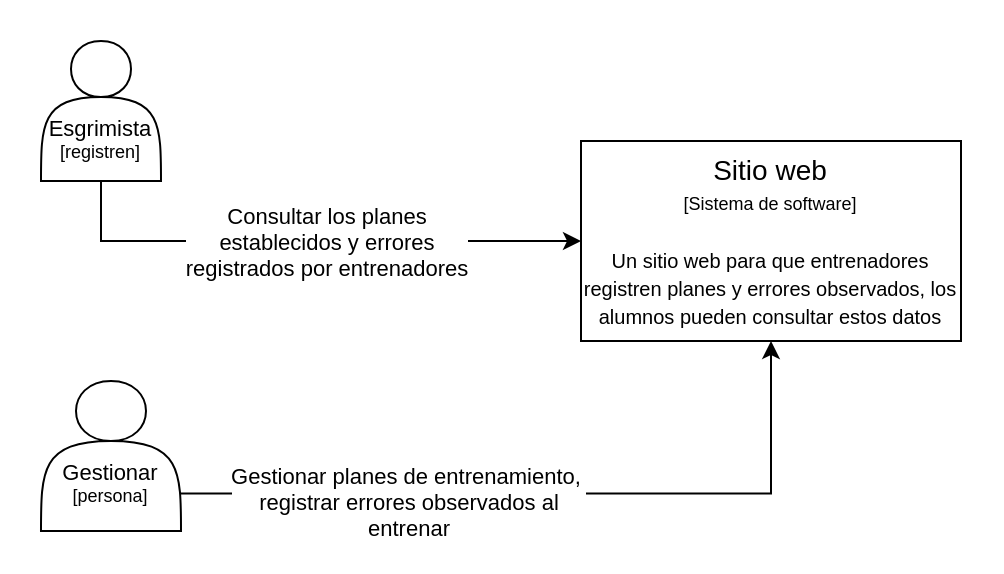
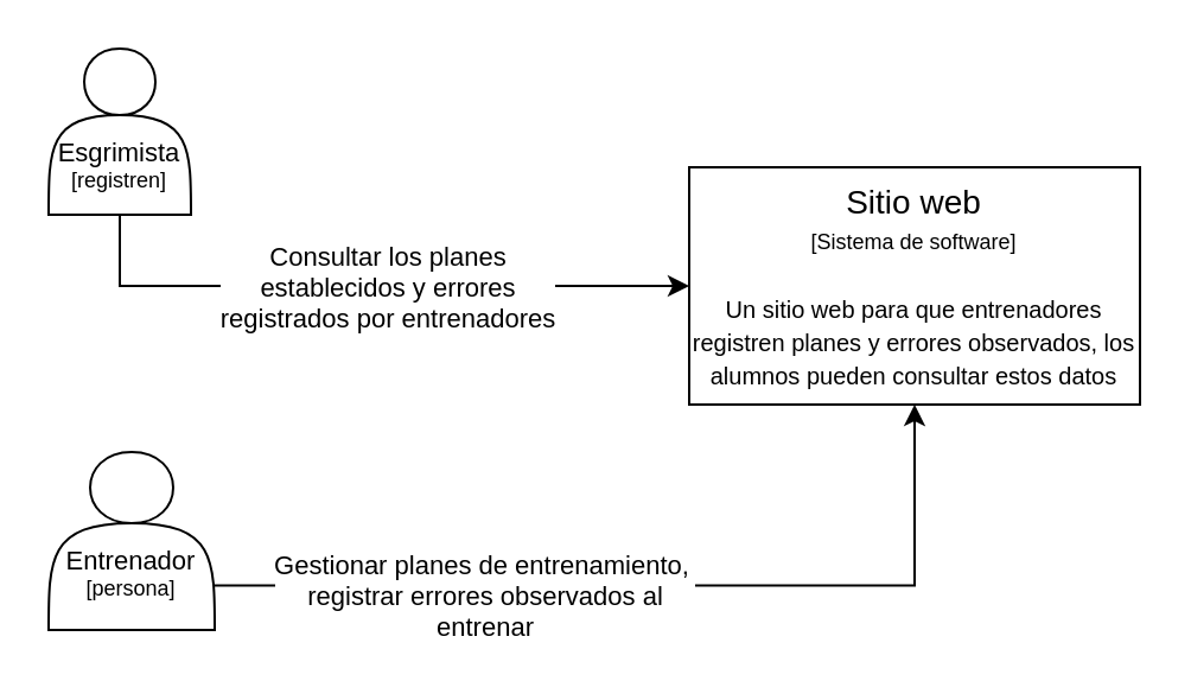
  <mxCell id="0" />
  <mxCell id="1" parent="0" />
  <mxCell id="2" style="edgeStyle=orthogonalEdgeStyle;rounded=0;orthogonalLoop=1;jettySize=auto;html=1;exitX=0.5;exitY=1;exitDx=0;exitDy=0;entryX=0;entryY=0.5;entryDx=0;entryDy=0;" parent="1" source="4" target="8" edge="1"><mxGeometry relative="1" as="geometry" /></mxCell>
  <mxCell id="3" value="Consultar los planes &lt;br style=&quot;font-size: 11px;&quot;&gt;establecidos y errores &lt;br style=&quot;font-size: 11px;&quot;&gt;registrados por entrenadores" style="edgeLabel;html=1;align=center;verticalAlign=middle;resizable=0;points=[];fontSize=11;" parent="2" vertex="1" connectable="0"><mxGeometry x="-0.462" y="1" relative="1" as="geometry"><mxPoint x="69" y="1" as="offset" /></mxGeometry></mxCell>
  <mxCell id="4" value="&lt;font style=&quot;font-size: 11px;&quot;&gt;Esgrimista&lt;/font&gt;&lt;br&gt;&lt;font style=&quot;font-size: 9px;&quot;&gt;[registren]&lt;/font&gt;" style="shape=actor;whiteSpace=wrap;html=1;fontSize=9;spacingTop=27;" parent="1" vertex="1"><mxGeometry x="20" y="20" width="60" height="70" as="geometry" /></mxCell>
  <mxCell id="5" style="edgeStyle=orthogonalEdgeStyle;rounded=0;orthogonalLoop=1;jettySize=auto;html=1;exitX=1;exitY=0.75;exitDx=0;exitDy=0;" parent="1" source="7" target="8" edge="1"><mxGeometry relative="1" as="geometry" /></mxCell>
  <mxCell id="6" value="Gestionar planes de entrenamiento,&amp;nbsp;&lt;br style=&quot;font-size: 11px;&quot;&gt;registrar errores observados al&lt;br style=&quot;font-size: 11px;&quot;&gt;entrenar" style="edgeLabel;html=1;align=center;verticalAlign=middle;resizable=0;points=[];fontSize=11;" parent="5" vertex="1" connectable="0"><mxGeometry x="-0.267" relative="1" as="geometry"><mxPoint x="-22" y="4" as="offset" /></mxGeometry></mxCell>
- <mxCell id="7" value="&lt;font style=&quot;font-size: 11px;&quot;&gt;Gestionar&lt;br&gt;&lt;/font&gt;&lt;font style=&quot;font-size: 9px;&quot;&gt;[persona]&lt;/font&gt;" style="shape=actor;whiteSpace=wrap;html=1;fontSize=9;spacingTop=27;" parent="1" vertex="1"><mxGeometry x="20" y="190" width="70" height="75" as="geometry" /></mxCell>
+ <mxCell id="7" value="&lt;font style=&quot;font-size: 11px;&quot;&gt;Entrenador&lt;br&gt;&lt;/font&gt;&lt;font style=&quot;font-size: 9px;&quot;&gt;[persona]&lt;/font&gt;" style="shape=actor;whiteSpace=wrap;html=1;fontSize=9;spacingTop=27;" parent="1" vertex="1"><mxGeometry x="20" y="190" width="70" height="75" as="geometry" /></mxCell>
  <mxCell id="8" value="&lt;font style=&quot;font-size: 14px;&quot;&gt;Sitio web&lt;/font&gt;&lt;br&gt;&lt;font style=&quot;&quot;&gt;&lt;font style=&quot;font-size: 9px;&quot;&gt;[Sistema de software]&lt;/font&gt;&lt;br&gt;&lt;br&gt;&lt;span style=&quot;font-size: 10px;&quot;&gt;Un sitio web para que entrenadores registren planes y errores observados, los alumnos pueden&amp;nbsp;consultar estos datos&lt;/span&gt;&lt;br&gt;&lt;/font&gt;" style="whiteSpace=wrap;html=1;verticalAlign=top;" parent="1" vertex="1"><mxGeometry x="290" y="70" width="190" height="100" as="geometry" /></mxCell>
